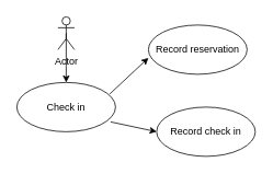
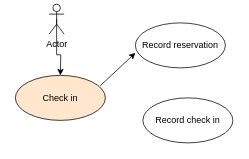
  <mxCell id="0" />
  <mxCell id="1" parent="0" />
  <mxCell id="2" style="edgeStyle=orthogonalEdgeStyle;rounded=0;orthogonalLoop=1;jettySize=auto;html=1;exitX=0.5;exitY=0.5;exitDx=0;exitDy=0;exitPerimeter=0;" edge="1" parent="1" source="3"><mxGeometry relative="1" as="geometry"><mxPoint x="80" y="100" as="targetPoint" /></mxGeometry></mxCell>
- <mxCell id="3" value="Actor" style="shape=umlActor;verticalLabelPosition=bottom;verticalAlign=top;html=1;" vertex="1" parent="1"><mxGeometry x="70" y="20" width="20" height="40" as="geometry" /></mxCell>
- <mxCell id="4" value="Check in" style="ellipse;whiteSpace=wrap;html=1;" vertex="1" parent="1"><mxGeometry x="20" y="100" width="120" height="60" as="geometry" /></mxCell>
+ <mxCell id="3" value="Actor" style="shape=umlActor;verticalLabelPosition=bottom;verticalAlign=top;html=1;" vertex="1" parent="1"><mxGeometry x="65" y="5" width="20" height="40" as="geometry" /></mxCell>
+ <mxCell id="4" value="Check in" style="ellipse;whiteSpace=wrap;html=1;fillColor=#ffe6cc;" vertex="1" parent="1"><mxGeometry x="20" y="100" width="120" height="60" as="geometry" /></mxCell>
  <mxCell id="5" value="Record check in" style="ellipse;whiteSpace=wrap;html=1;" vertex="1" parent="1"><mxGeometry x="190" y="130" width="120" height="60" as="geometry" /></mxCell>
  <mxCell id="6" value="Record reservation" style="ellipse;whiteSpace=wrap;html=1;" vertex="1" parent="1"><mxGeometry x="180" y="30" width="120" height="60" as="geometry" /></mxCell>
- <mxCell id="7" value="" style="endArrow=classic;html=1;rounded=0;exitX=0.95;exitY=0.8;exitDx=0;exitDy=0;exitPerimeter=0;entryX=0;entryY=0.5;entryDx=0;entryDy=0;" edge="1" parent="1" source="4" target="5"><mxGeometry width="50" height="50" relative="1" as="geometry"><mxPoint x="60" y="80" as="sourcePoint" /><mxPoint x="110" y="30" as="targetPoint" /></mxGeometry></mxCell>
  <mxCell id="8" value="" style="endArrow=classic;html=1;rounded=0;exitX=0.942;exitY=0.233;exitDx=0;exitDy=0;exitPerimeter=0;entryX=0;entryY=0.667;entryDx=0;entryDy=0;entryPerimeter=0;" edge="1" parent="1" source="4" target="6"><mxGeometry width="50" height="50" relative="1" as="geometry"><mxPoint x="60" y="80" as="sourcePoint" /><mxPoint x="110" y="30" as="targetPoint" /></mxGeometry></mxCell>
